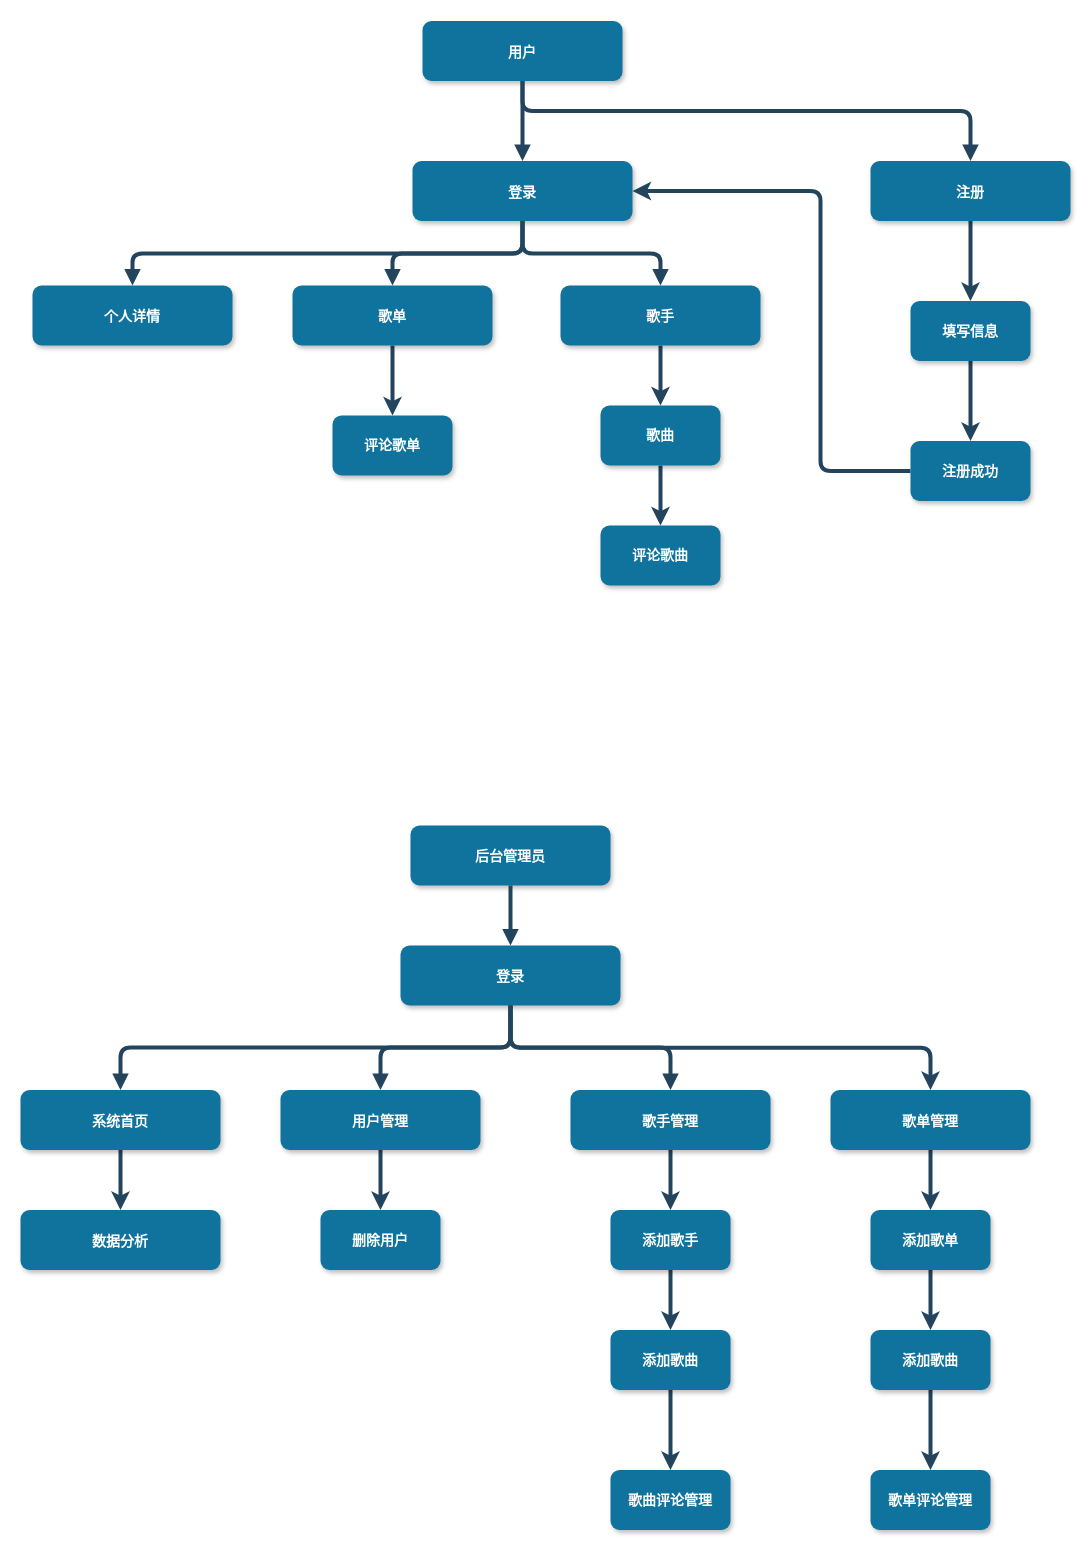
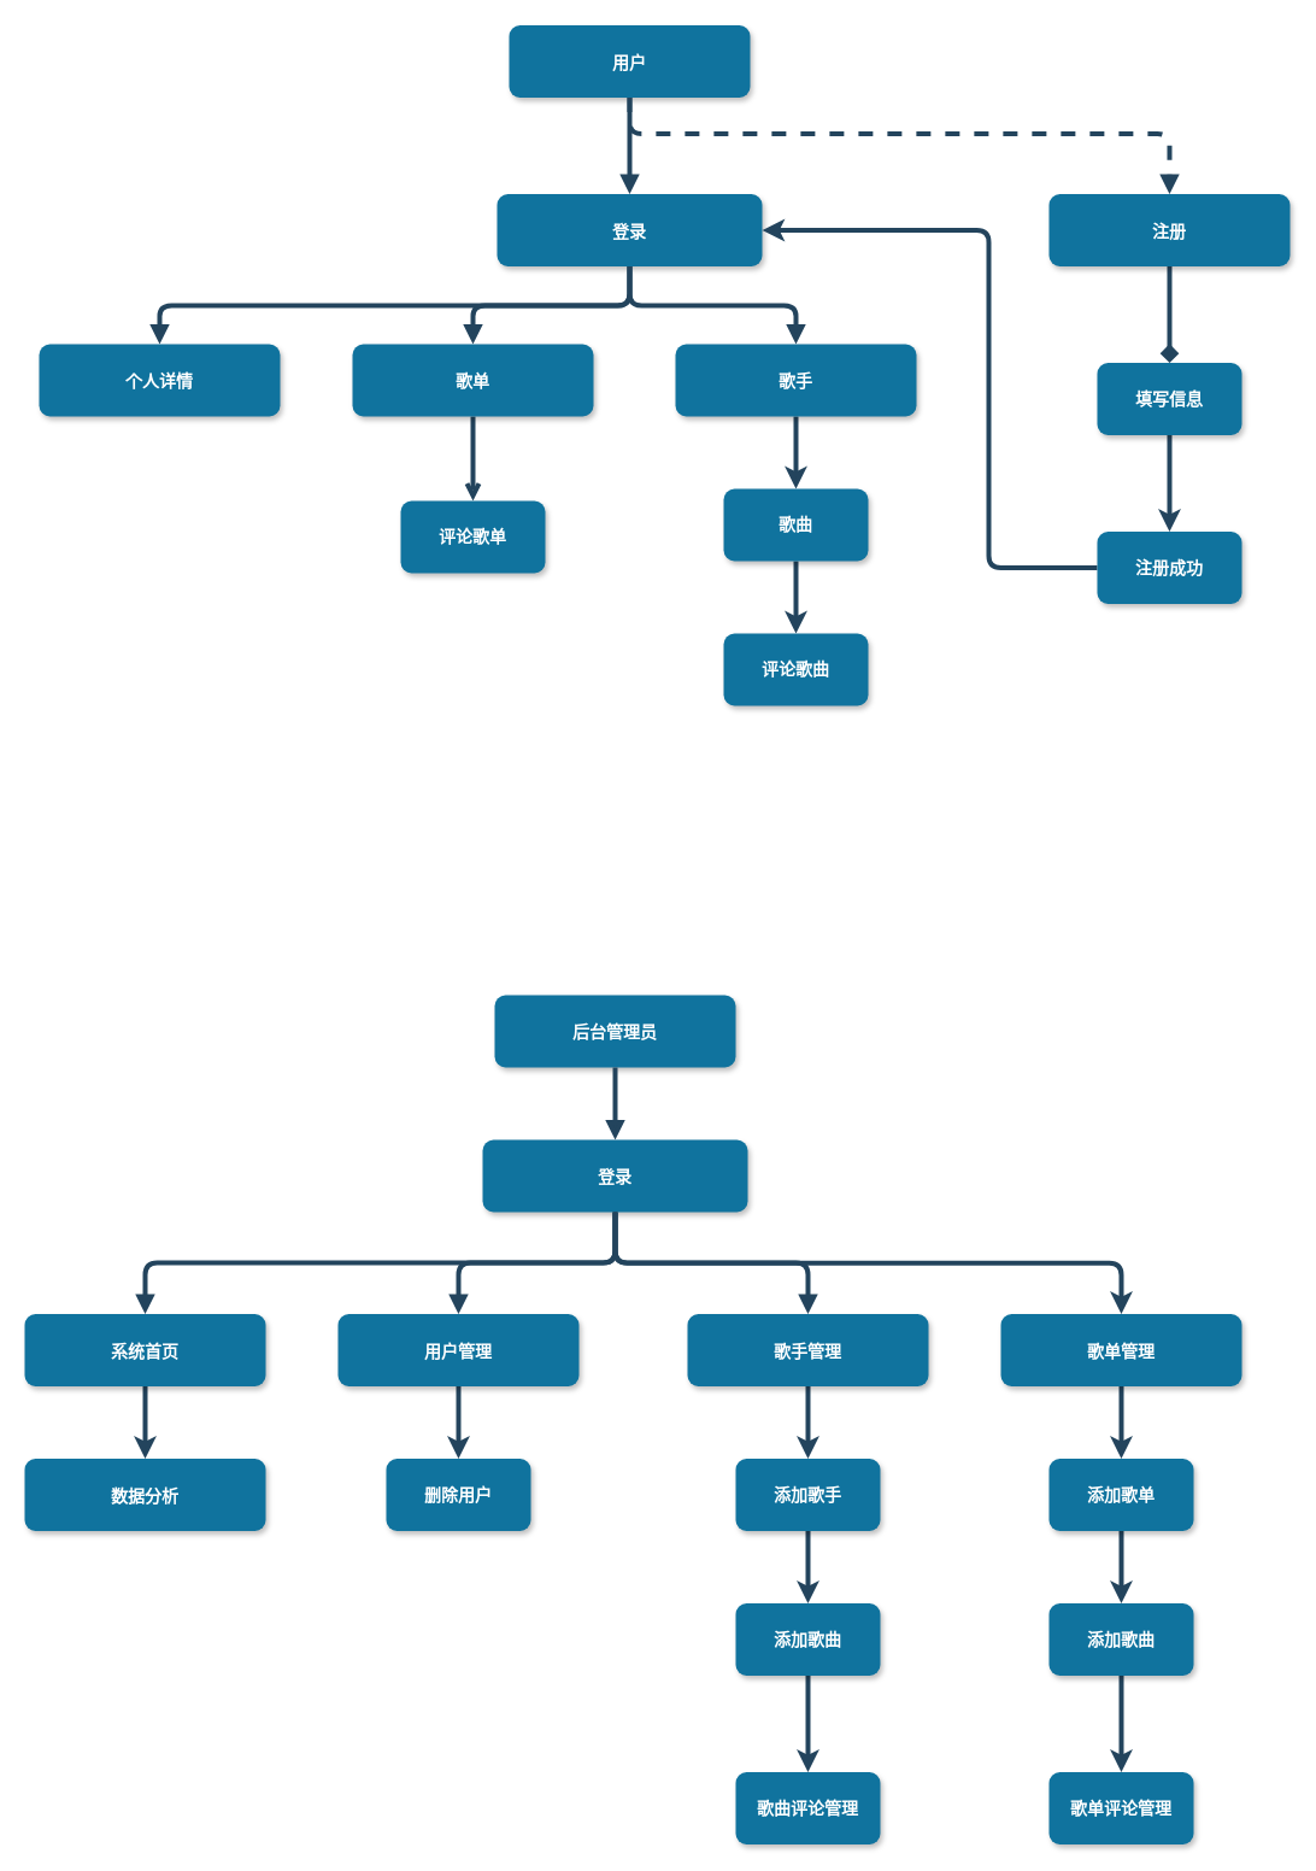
  <mxCell id="0" />
  <mxCell id="1" parent="0" />
  <mxCell id="2" value="用户" style="rounded=1;fillColor=#10739E;strokeColor=none;shadow=1;gradientColor=none;fontStyle=1;fontColor=#FFFFFF;fontSize=14;" parent="1" vertex="1"><mxGeometry x="422" y="20.5" width="200" height="60" as="geometry" /></mxCell>
  <mxCell id="3" value="登录" style="rounded=1;fillColor=#10739E;strokeColor=none;shadow=1;gradientColor=none;fontStyle=1;fontColor=#FFFFFF;fontSize=14;" parent="1" vertex="1"><mxGeometry x="412" y="160.5" width="220" height="60" as="geometry" /></mxCell>
  <mxCell id="4" value="个人详情" style="rounded=1;fillColor=#10739E;strokeColor=none;shadow=1;gradientColor=none;fontStyle=1;fontColor=#FFFFFF;fontSize=14;" parent="1" vertex="1"><mxGeometry x="32" y="285" width="200" height="60" as="geometry" /></mxCell>
- <mxCell id="5" value="" style="edgeStyle=orthogonalEdgeStyle;rounded=1;orthogonalLoop=1;jettySize=auto;html=1;fontSize=14;strokeColor=#23445D;strokeWidth=4;" edge="1" parent="1" source="6" target="20"><mxGeometry relative="1" as="geometry" /></mxCell>
+ <mxCell id="5" value="" style="edgeStyle=orthogonalEdgeStyle;rounded=1;orthogonalLoop=1;jettySize=auto;html=1;fontSize=14;strokeColor=#23445D;strokeWidth=4;endArrow=open;" edge="1" parent="1" source="6" target="20"><mxGeometry relative="1" as="geometry" /></mxCell>
  <mxCell id="6" value="歌单" style="rounded=1;fillColor=#10739E;strokeColor=none;shadow=1;gradientColor=none;fontStyle=1;fontColor=#FFFFFF;fontSize=14;" parent="1" vertex="1"><mxGeometry x="292" y="285" width="200" height="60" as="geometry" /></mxCell>
  <mxCell id="7" value="" style="edgeStyle=orthogonalEdgeStyle;rounded=1;orthogonalLoop=1;jettySize=auto;html=1;fontSize=14;strokeColor=#23445D;strokeWidth=4;" edge="1" parent="1" source="8" target="22"><mxGeometry relative="1" as="geometry" /></mxCell>
  <mxCell id="8" value="歌手" style="rounded=1;fillColor=#10739E;strokeColor=none;shadow=1;gradientColor=none;fontStyle=1;fontColor=#FFFFFF;fontSize=14;" parent="1" vertex="1"><mxGeometry x="560" y="285" width="200" height="60" as="geometry" /></mxCell>
- <mxCell id="9" value="" style="edgeStyle=orthogonalEdgeStyle;rounded=1;orthogonalLoop=1;jettySize=auto;html=1;fontSize=14;strokeColor=#23445D;strokeWidth=4;" edge="1" parent="1" source="10" target="17"><mxGeometry relative="1" as="geometry" /></mxCell>
+ <mxCell id="9" value="" style="edgeStyle=orthogonalEdgeStyle;rounded=1;orthogonalLoop=1;jettySize=auto;html=1;fontSize=14;strokeColor=#23445D;strokeWidth=4;endArrow=diamond;" edge="1" parent="1" source="10" target="17"><mxGeometry relative="1" as="geometry" /></mxCell>
  <mxCell id="10" value="注册" style="rounded=1;fillColor=#10739E;strokeColor=none;shadow=1;gradientColor=none;fontStyle=1;fontColor=#FFFFFF;fontSize=14;" parent="1" vertex="1"><mxGeometry x="870" y="160.5" width="200" height="60" as="geometry" /></mxCell>
  <mxCell id="11" value="" style="edgeStyle=elbowEdgeStyle;elbow=vertical;strokeWidth=4;endArrow=block;endFill=1;fontStyle=1;strokeColor=#23445D;" parent="1" source="2" target="3" edge="1"><mxGeometry x="22" y="165.5" width="100" height="100" as="geometry"><mxPoint x="-228" y="80.5" as="sourcePoint" /><mxPoint x="-128" y="-19.5" as="targetPoint" /></mxGeometry></mxCell>
  <mxCell id="12" value="" style="edgeStyle=elbowEdgeStyle;elbow=vertical;strokeWidth=4;endArrow=block;endFill=1;fontStyle=1;strokeColor=#23445D;" parent="1" source="3" target="6" edge="1"><mxGeometry x="22" y="165.5" width="100" height="100" as="geometry"><mxPoint x="-228" y="80.5" as="sourcePoint" /><mxPoint x="-128" y="-19.5" as="targetPoint" /></mxGeometry></mxCell>
  <mxCell id="13" value="" style="edgeStyle=elbowEdgeStyle;elbow=vertical;strokeWidth=4;endArrow=block;endFill=1;fontStyle=1;strokeColor=#23445D;" parent="1" source="3" target="4" edge="1"><mxGeometry x="22" y="165.5" width="100" height="100" as="geometry"><mxPoint x="-228" y="80.5" as="sourcePoint" /><mxPoint x="-128" y="-19.5" as="targetPoint" /></mxGeometry></mxCell>
  <mxCell id="14" value="" style="edgeStyle=elbowEdgeStyle;elbow=vertical;strokeWidth=4;endArrow=block;endFill=1;fontStyle=1;strokeColor=#23445D;" parent="1" source="3" target="8" edge="1"><mxGeometry x="22" y="165.5" width="100" height="100" as="geometry"><mxPoint x="-228" y="80.5" as="sourcePoint" /><mxPoint x="-128" y="-19.5" as="targetPoint" /></mxGeometry></mxCell>
- <mxCell id="15" value="" style="edgeStyle=elbowEdgeStyle;elbow=vertical;strokeWidth=4;endArrow=block;endFill=1;fontStyle=1;dashed=0;strokeColor=#23445D;" parent="1" source="2" target="10" edge="1"><mxGeometry x="22" y="165.5" width="100" height="100" as="geometry"><mxPoint x="-228" y="80.5" as="sourcePoint" /><mxPoint x="-128" y="-19.5" as="targetPoint" /><Array as="points"><mxPoint x="812" y="110.5" /></Array></mxGeometry></mxCell>
+ <mxCell id="15" value="" style="edgeStyle=elbowEdgeStyle;elbow=vertical;strokeWidth=4;endArrow=block;endFill=1;fontStyle=1;dashed=1;strokeColor=#23445D;" parent="1" source="2" target="10" edge="1"><mxGeometry x="22" y="165.5" width="100" height="100" as="geometry"><mxPoint x="-228" y="80.5" as="sourcePoint" /><mxPoint x="-128" y="-19.5" as="targetPoint" /><Array as="points"><mxPoint x="812" y="110.5" /></Array></mxGeometry></mxCell>
  <mxCell id="16" value="" style="edgeStyle=orthogonalEdgeStyle;rounded=0;orthogonalLoop=1;jettySize=auto;html=1;fontSize=14;strokeColor=#23445D;strokeWidth=4;" edge="1" parent="1" source="17" target="19"><mxGeometry relative="1" as="geometry" /></mxCell>
  <mxCell id="17" value="填写信息" style="whiteSpace=wrap;html=1;fontSize=14;fillColor=#10739E;strokeColor=none;fontColor=#FFFFFF;rounded=1;shadow=1;gradientColor=none;fontStyle=1;" vertex="1" parent="1"><mxGeometry x="910" y="300.5" width="120" height="60" as="geometry" /></mxCell>
  <mxCell id="18" style="edgeStyle=orthogonalEdgeStyle;rounded=1;orthogonalLoop=1;jettySize=auto;html=1;exitX=0;exitY=0.5;exitDx=0;exitDy=0;entryX=1;entryY=0.5;entryDx=0;entryDy=0;fontSize=14;strokeWidth=4;strokeColor=#23445D;" edge="1" parent="1" source="19" target="3"><mxGeometry relative="1" as="geometry"><Array as="points"><mxPoint x="820" y="471" /><mxPoint x="820" y="190" /></Array></mxGeometry></mxCell>
  <mxCell id="19" value="注册成功" style="whiteSpace=wrap;html=1;fontSize=14;fillColor=#10739E;strokeColor=none;fontColor=#FFFFFF;rounded=1;shadow=1;gradientColor=none;fontStyle=1;" vertex="1" parent="1"><mxGeometry x="910" y="440.5" width="120" height="60" as="geometry" /></mxCell>
  <mxCell id="20" value="评论歌单" style="whiteSpace=wrap;html=1;fontSize=14;fillColor=#10739E;strokeColor=none;fontColor=#FFFFFF;rounded=1;shadow=1;gradientColor=none;fontStyle=1;" vertex="1" parent="1"><mxGeometry x="332" y="415" width="120" height="60" as="geometry" /></mxCell>
  <mxCell id="21" value="" style="edgeStyle=orthogonalEdgeStyle;rounded=1;orthogonalLoop=1;jettySize=auto;html=1;fontSize=14;strokeColor=#23445D;strokeWidth=4;" edge="1" parent="1" source="22" target="23"><mxGeometry relative="1" as="geometry" /></mxCell>
  <mxCell id="22" value="歌曲" style="whiteSpace=wrap;html=1;fontSize=14;fillColor=#10739E;strokeColor=none;fontColor=#FFFFFF;rounded=1;shadow=1;gradientColor=none;fontStyle=1;" vertex="1" parent="1"><mxGeometry x="600" y="405" width="120" height="60" as="geometry" /></mxCell>
  <mxCell id="23" value="评论歌曲" style="whiteSpace=wrap;html=1;fontSize=14;fillColor=#10739E;strokeColor=none;fontColor=#FFFFFF;rounded=1;shadow=1;gradientColor=none;fontStyle=1;" vertex="1" parent="1"><mxGeometry x="600" y="525" width="120" height="60" as="geometry" /></mxCell>
  <mxCell id="24" value="后台管理员" style="rounded=1;fillColor=#10739E;strokeColor=none;shadow=1;gradientColor=none;fontStyle=1;fontColor=#FFFFFF;fontSize=14;" vertex="1" parent="1"><mxGeometry x="410" y="825" width="200" height="60" as="geometry" /></mxCell>
  <mxCell id="25" style="edgeStyle=orthogonalEdgeStyle;rounded=1;orthogonalLoop=1;jettySize=auto;html=1;exitX=0.5;exitY=1;exitDx=0;exitDy=0;fontSize=14;strokeColor=#23445D;strokeWidth=4;" edge="1" parent="1" source="26" target="44"><mxGeometry relative="1" as="geometry" /></mxCell>
  <mxCell id="26" value="登录" style="rounded=1;fillColor=#10739E;strokeColor=none;shadow=1;gradientColor=none;fontStyle=1;fontColor=#FFFFFF;fontSize=14;" vertex="1" parent="1"><mxGeometry x="400" y="945" width="220" height="60" as="geometry" /></mxCell>
  <mxCell id="27" style="edgeStyle=orthogonalEdgeStyle;rounded=1;orthogonalLoop=1;jettySize=auto;html=1;exitX=0.5;exitY=1;exitDx=0;exitDy=0;entryX=0.5;entryY=0;entryDx=0;entryDy=0;strokeWidth=4;strokeColor=#23445D;" edge="1" parent="1" source="28" target="33"><mxGeometry relative="1" as="geometry" /></mxCell>
  <mxCell id="28" value="系统首页" style="rounded=1;fillColor=#10739E;strokeColor=none;shadow=1;gradientColor=none;fontStyle=1;fontColor=#FFFFFF;fontSize=14;" vertex="1" parent="1"><mxGeometry x="20" y="1089.5" width="200" height="60" as="geometry" /></mxCell>
  <mxCell id="29" value="" style="edgeStyle=orthogonalEdgeStyle;rounded=1;orthogonalLoop=1;jettySize=auto;html=1;fontSize=14;strokeColor=#23445D;strokeWidth=4;" edge="1" parent="1" source="30" target="38"><mxGeometry relative="1" as="geometry" /></mxCell>
  <mxCell id="30" value="用户管理" style="rounded=1;fillColor=#10739E;strokeColor=none;shadow=1;gradientColor=none;fontStyle=1;fontColor=#FFFFFF;fontSize=14;" vertex="1" parent="1"><mxGeometry x="280" y="1089.5" width="200" height="60" as="geometry" /></mxCell>
  <mxCell id="31" value="" style="edgeStyle=orthogonalEdgeStyle;rounded=1;orthogonalLoop=1;jettySize=auto;html=1;fontSize=14;strokeColor=#23445D;strokeWidth=4;" edge="1" parent="1" source="32" target="40"><mxGeometry relative="1" as="geometry" /></mxCell>
  <mxCell id="32" value="歌手管理" style="rounded=1;fillColor=#10739E;strokeColor=none;shadow=1;gradientColor=none;fontStyle=1;fontColor=#FFFFFF;fontSize=14;" vertex="1" parent="1"><mxGeometry x="570" y="1089.5" width="200" height="60" as="geometry" /></mxCell>
  <mxCell id="33" value="数据分析" style="rounded=1;fillColor=#10739E;strokeColor=none;shadow=1;gradientColor=none;fontStyle=1;fontColor=#FFFFFF;fontSize=14;" vertex="1" parent="1"><mxGeometry x="20" y="1209.5" width="200" height="60" as="geometry" /></mxCell>
  <mxCell id="34" value="" style="edgeStyle=elbowEdgeStyle;elbow=vertical;strokeWidth=4;endArrow=block;endFill=1;fontStyle=1;strokeColor=#23445D;" edge="1" parent="1" source="24" target="26"><mxGeometry x="10" y="970" width="100" height="100" as="geometry"><mxPoint x="-240" y="885" as="sourcePoint" /><mxPoint x="-140" y="785" as="targetPoint" /></mxGeometry></mxCell>
  <mxCell id="35" value="" style="edgeStyle=elbowEdgeStyle;elbow=vertical;strokeWidth=4;endArrow=block;endFill=1;fontStyle=1;strokeColor=#23445D;" edge="1" parent="1" source="26" target="30"><mxGeometry x="10" y="970" width="100" height="100" as="geometry"><mxPoint x="-240" y="885" as="sourcePoint" /><mxPoint x="-140" y="785" as="targetPoint" /></mxGeometry></mxCell>
  <mxCell id="36" value="" style="edgeStyle=elbowEdgeStyle;elbow=vertical;strokeWidth=4;endArrow=block;endFill=1;fontStyle=1;strokeColor=#23445D;" edge="1" parent="1" source="26" target="28"><mxGeometry x="10" y="970" width="100" height="100" as="geometry"><mxPoint x="-240" y="885" as="sourcePoint" /><mxPoint x="-140" y="785" as="targetPoint" /></mxGeometry></mxCell>
  <mxCell id="37" value="" style="edgeStyle=elbowEdgeStyle;elbow=vertical;strokeWidth=4;endArrow=block;endFill=1;fontStyle=1;strokeColor=#23445D;" edge="1" parent="1" source="26" target="32"><mxGeometry x="10" y="970" width="100" height="100" as="geometry"><mxPoint x="-240" y="885" as="sourcePoint" /><mxPoint x="-140" y="785" as="targetPoint" /></mxGeometry></mxCell>
  <mxCell id="38" value="删除用户" style="whiteSpace=wrap;html=1;fontSize=14;fillColor=#10739E;strokeColor=none;fontColor=#FFFFFF;rounded=1;shadow=1;gradientColor=none;fontStyle=1;" vertex="1" parent="1"><mxGeometry x="320" y="1209.5" width="120" height="60" as="geometry" /></mxCell>
  <mxCell id="39" value="" style="edgeStyle=orthogonalEdgeStyle;rounded=1;orthogonalLoop=1;jettySize=auto;html=1;fontSize=14;strokeColor=#23445D;strokeWidth=4;" edge="1" parent="1" source="40" target="42"><mxGeometry relative="1" as="geometry" /></mxCell>
  <mxCell id="40" value="添加歌手" style="whiteSpace=wrap;html=1;fontSize=14;fillColor=#10739E;strokeColor=none;fontColor=#FFFFFF;rounded=1;shadow=1;gradientColor=none;fontStyle=1;" vertex="1" parent="1"><mxGeometry x="610" y="1209.5" width="120" height="60" as="geometry" /></mxCell>
  <mxCell id="41" value="" style="edgeStyle=orthogonalEdgeStyle;rounded=1;orthogonalLoop=1;jettySize=auto;html=1;fontSize=14;strokeColor=#23445D;strokeWidth=4;" edge="1" parent="1" source="42" target="49"><mxGeometry relative="1" as="geometry" /></mxCell>
  <mxCell id="42" value="添加歌曲" style="whiteSpace=wrap;html=1;fontSize=14;fillColor=#10739E;strokeColor=none;fontColor=#FFFFFF;rounded=1;shadow=1;gradientColor=none;fontStyle=1;" vertex="1" parent="1"><mxGeometry x="610" y="1329.5" width="120" height="60" as="geometry" /></mxCell>
  <mxCell id="43" value="" style="edgeStyle=orthogonalEdgeStyle;rounded=1;orthogonalLoop=1;jettySize=auto;html=1;fontSize=14;strokeColor=#23445D;strokeWidth=4;" edge="1" parent="1" source="44" target="46"><mxGeometry relative="1" as="geometry" /></mxCell>
  <mxCell id="44" value="歌单管理" style="rounded=1;fillColor=#10739E;strokeColor=none;shadow=1;gradientColor=none;fontStyle=1;fontColor=#FFFFFF;fontSize=14;" vertex="1" parent="1"><mxGeometry x="830" y="1089.5" width="200" height="60" as="geometry" /></mxCell>
  <mxCell id="45" value="" style="edgeStyle=orthogonalEdgeStyle;rounded=1;orthogonalLoop=1;jettySize=auto;html=1;fontSize=14;strokeColor=#23445D;strokeWidth=4;" edge="1" parent="1" source="46" target="48"><mxGeometry relative="1" as="geometry" /></mxCell>
  <mxCell id="46" value="添加歌单" style="whiteSpace=wrap;html=1;fontSize=14;fillColor=#10739E;strokeColor=none;fontColor=#FFFFFF;rounded=1;shadow=1;gradientColor=none;fontStyle=1;" vertex="1" parent="1"><mxGeometry x="870" y="1209.5" width="120" height="60" as="geometry" /></mxCell>
  <mxCell id="47" value="" style="edgeStyle=orthogonalEdgeStyle;rounded=1;orthogonalLoop=1;jettySize=auto;html=1;fontSize=14;strokeColor=#23445D;strokeWidth=4;" edge="1" parent="1" source="48" target="50"><mxGeometry relative="1" as="geometry" /></mxCell>
  <mxCell id="48" value="添加歌曲" style="whiteSpace=wrap;html=1;fontSize=14;fillColor=#10739E;strokeColor=none;fontColor=#FFFFFF;rounded=1;shadow=1;gradientColor=none;fontStyle=1;" vertex="1" parent="1"><mxGeometry x="870" y="1329.5" width="120" height="60" as="geometry" /></mxCell>
  <mxCell id="49" value="歌曲评论管理" style="whiteSpace=wrap;html=1;fontSize=14;fillColor=#10739E;strokeColor=none;fontColor=#FFFFFF;rounded=1;shadow=1;gradientColor=none;fontStyle=1;" vertex="1" parent="1"><mxGeometry x="610" y="1469.5" width="120" height="60" as="geometry" /></mxCell>
  <mxCell id="50" value="&lt;span style=&quot;&quot;&gt;歌单评论管理&lt;/span&gt;" style="whiteSpace=wrap;html=1;fontSize=14;fillColor=#10739E;strokeColor=none;fontColor=#FFFFFF;rounded=1;shadow=1;gradientColor=none;fontStyle=1;" vertex="1" parent="1"><mxGeometry x="870" y="1469.5" width="120" height="60" as="geometry" /></mxCell>
